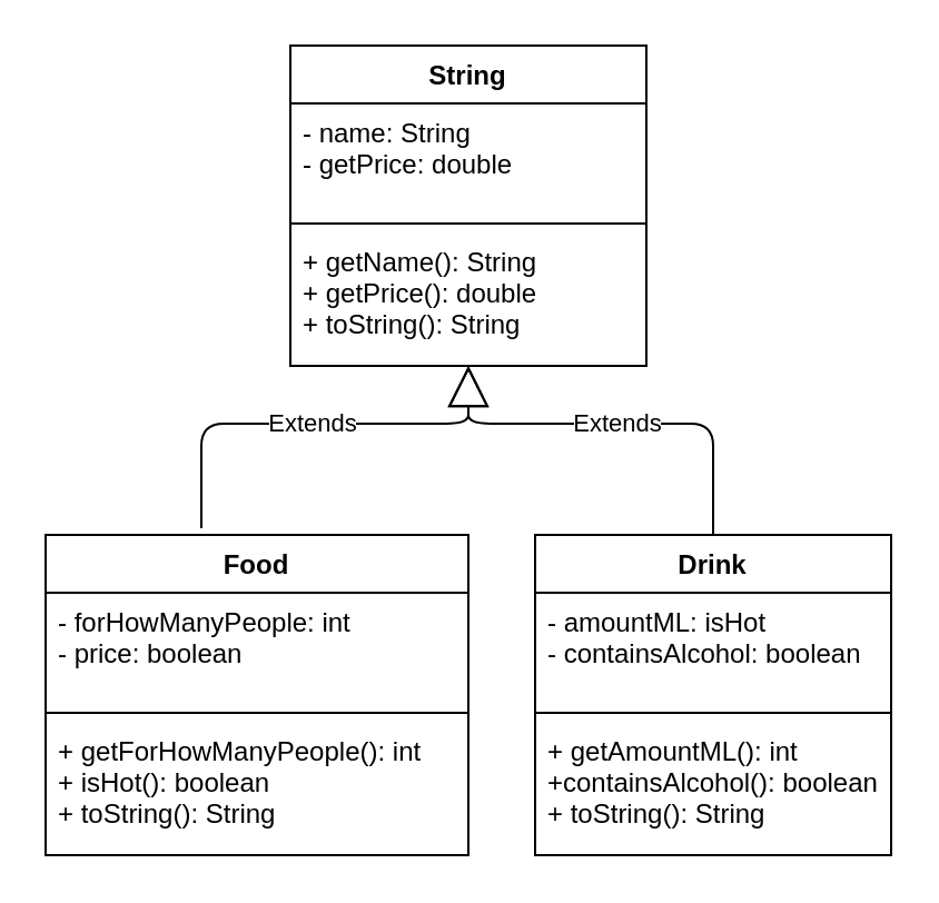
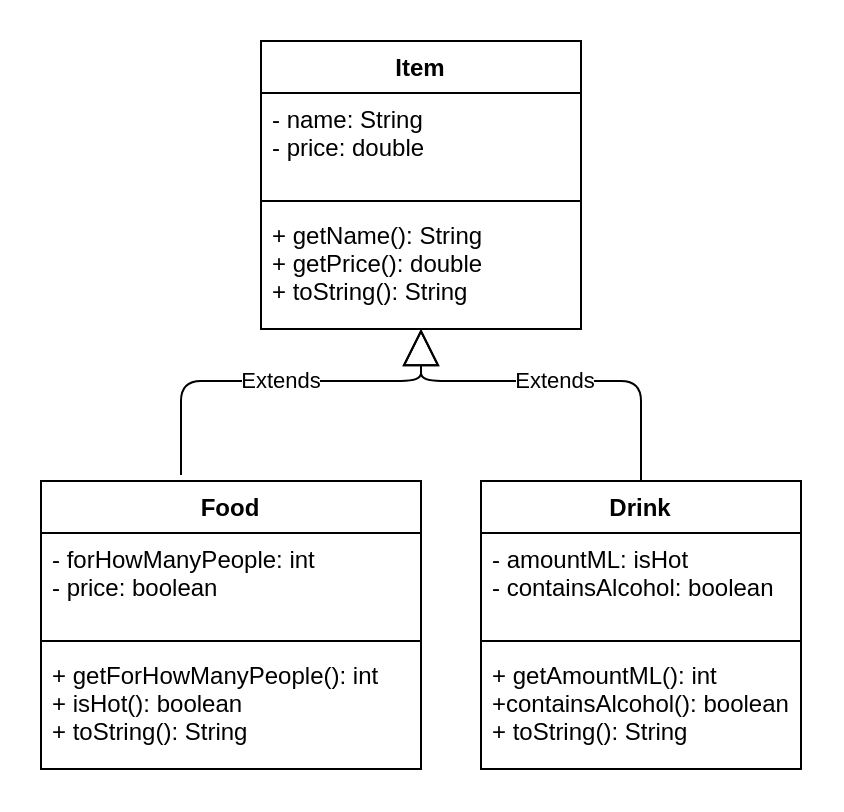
  <mxCell id="0" />
  <mxCell id="1" parent="0" />
- <mxCell id="2" value="String" style="swimlane;fontStyle=1;align=center;verticalAlign=top;childLayout=stackLayout;horizontal=1;startSize=26;horizontalStack=0;resizeParent=1;resizeParentMax=0;resizeLast=0;collapsible=1;marginBottom=0;" vertex="1" parent="1"><mxGeometry x="130" y="20" width="160" height="144" as="geometry" /></mxCell>
- <mxCell id="3" value="- name: String&#10;- getPrice: double" style="text;strokeColor=none;fillColor=none;align=left;verticalAlign=top;spacingLeft=4;spacingRight=4;overflow=hidden;rotatable=0;points=[[0,0.5],[1,0.5]];portConstraint=eastwest;" vertex="1" parent="2"><mxGeometry y="26" width="160" height="50" as="geometry" /></mxCell>
+ <mxCell id="2" value="Item" style="swimlane;fontStyle=1;align=center;verticalAlign=top;childLayout=stackLayout;horizontal=1;startSize=26;horizontalStack=0;resizeParent=1;resizeParentMax=0;resizeLast=0;collapsible=1;marginBottom=0;" vertex="1" parent="1"><mxGeometry x="130" y="20" width="160" height="144" as="geometry" /></mxCell>
+ <mxCell id="3" value="- name: String&#10;- price: double" style="text;strokeColor=none;fillColor=none;align=left;verticalAlign=top;spacingLeft=4;spacingRight=4;overflow=hidden;rotatable=0;points=[[0,0.5],[1,0.5]];portConstraint=eastwest;" vertex="1" parent="2"><mxGeometry y="26" width="160" height="50" as="geometry" /></mxCell>
  <mxCell id="4" value="" style="line;strokeWidth=1;fillColor=none;align=left;verticalAlign=middle;spacingTop=-1;spacingLeft=3;spacingRight=3;rotatable=0;labelPosition=right;points=[];portConstraint=eastwest;" vertex="1" parent="2"><mxGeometry y="76" width="160" height="8" as="geometry" /></mxCell>
  <mxCell id="5" value="+ getName(): String&#10;+ getPrice(): double&#10;+ toString(): String&#10;" style="text;strokeColor=none;fillColor=none;align=left;verticalAlign=top;spacingLeft=4;spacingRight=4;overflow=hidden;rotatable=0;points=[[0,0.5],[1,0.5]];portConstraint=eastwest;" vertex="1" parent="2"><mxGeometry y="84" width="160" height="60" as="geometry" /></mxCell>
  <mxCell id="6" value="Food" style="swimlane;fontStyle=1;align=center;verticalAlign=top;childLayout=stackLayout;horizontal=1;startSize=26;horizontalStack=0;resizeParent=1;resizeParentMax=0;resizeLast=0;collapsible=1;marginBottom=0;" vertex="1" parent="1"><mxGeometry x="20" y="240" width="190" height="144" as="geometry" /></mxCell>
  <mxCell id="7" value="- forHowManyPeople: int&#10;- price: boolean&#10;" style="text;strokeColor=none;fillColor=none;align=left;verticalAlign=top;spacingLeft=4;spacingRight=4;overflow=hidden;rotatable=0;points=[[0,0.5],[1,0.5]];portConstraint=eastwest;" vertex="1" parent="6"><mxGeometry y="26" width="190" height="50" as="geometry" /></mxCell>
  <mxCell id="8" value="" style="line;strokeWidth=1;fillColor=none;align=left;verticalAlign=middle;spacingTop=-1;spacingLeft=3;spacingRight=3;rotatable=0;labelPosition=right;points=[];portConstraint=eastwest;" vertex="1" parent="6"><mxGeometry y="76" width="190" height="8" as="geometry" /></mxCell>
  <mxCell id="9" value="+ getForHowManyPeople(): int&#10;+ isHot(): boolean&#10;+ toString(): String&#10;" style="text;strokeColor=none;fillColor=none;align=left;verticalAlign=top;spacingLeft=4;spacingRight=4;overflow=hidden;rotatable=0;points=[[0,0.5],[1,0.5]];portConstraint=eastwest;" vertex="1" parent="6"><mxGeometry y="84" width="190" height="60" as="geometry" /></mxCell>
  <mxCell id="10" value="Drink" style="swimlane;fontStyle=1;align=center;verticalAlign=top;childLayout=stackLayout;horizontal=1;startSize=26;horizontalStack=0;resizeParent=1;resizeParentMax=0;resizeLast=0;collapsible=1;marginBottom=0;" vertex="1" parent="1"><mxGeometry x="240" y="240" width="160" height="144" as="geometry" /></mxCell>
  <mxCell id="11" value="- amountML: isHot&#10;- containsAlcohol: boolean" style="text;strokeColor=none;fillColor=none;align=left;verticalAlign=top;spacingLeft=4;spacingRight=4;overflow=hidden;rotatable=0;points=[[0,0.5],[1,0.5]];portConstraint=eastwest;" vertex="1" parent="10"><mxGeometry y="26" width="160" height="50" as="geometry" /></mxCell>
  <mxCell id="12" value="" style="line;strokeWidth=1;fillColor=none;align=left;verticalAlign=middle;spacingTop=-1;spacingLeft=3;spacingRight=3;rotatable=0;labelPosition=right;points=[];portConstraint=eastwest;" vertex="1" parent="10"><mxGeometry y="76" width="160" height="8" as="geometry" /></mxCell>
  <mxCell id="13" value="+ getAmountML(): int&#10;+containsAlcohol(): boolean&#10;+ toString(): String&#10;" style="text;strokeColor=none;fillColor=none;align=left;verticalAlign=top;spacingLeft=4;spacingRight=4;overflow=hidden;rotatable=0;points=[[0,0.5],[1,0.5]];portConstraint=eastwest;" vertex="1" parent="10"><mxGeometry y="84" width="160" height="60" as="geometry" /></mxCell>
  <mxCell id="14" value="Extends" style="endArrow=block;endSize=16;endFill=0;html=1;" edge="1" parent="1" source="10"><mxGeometry width="160" relative="1" as="geometry"><mxPoint x="420" y="210" as="sourcePoint" /><mxPoint x="210" y="164" as="targetPoint" /><Array as="points"><mxPoint x="320" y="190" /><mxPoint x="280" y="190" /><mxPoint x="210" y="190" /></Array></mxGeometry></mxCell>
  <mxCell id="15" value="Extends" style="endArrow=block;endSize=16;endFill=0;html=1;edgeStyle=orthogonalEdgeStyle;" edge="1" parent="1" target="5"><mxGeometry width="160" relative="1" as="geometry"><mxPoint x="90" y="237" as="sourcePoint" /><mxPoint x="190" y="170" as="targetPoint" /><Array as="points"><mxPoint x="90" y="190" /><mxPoint x="210" y="190" /></Array></mxGeometry></mxCell>
